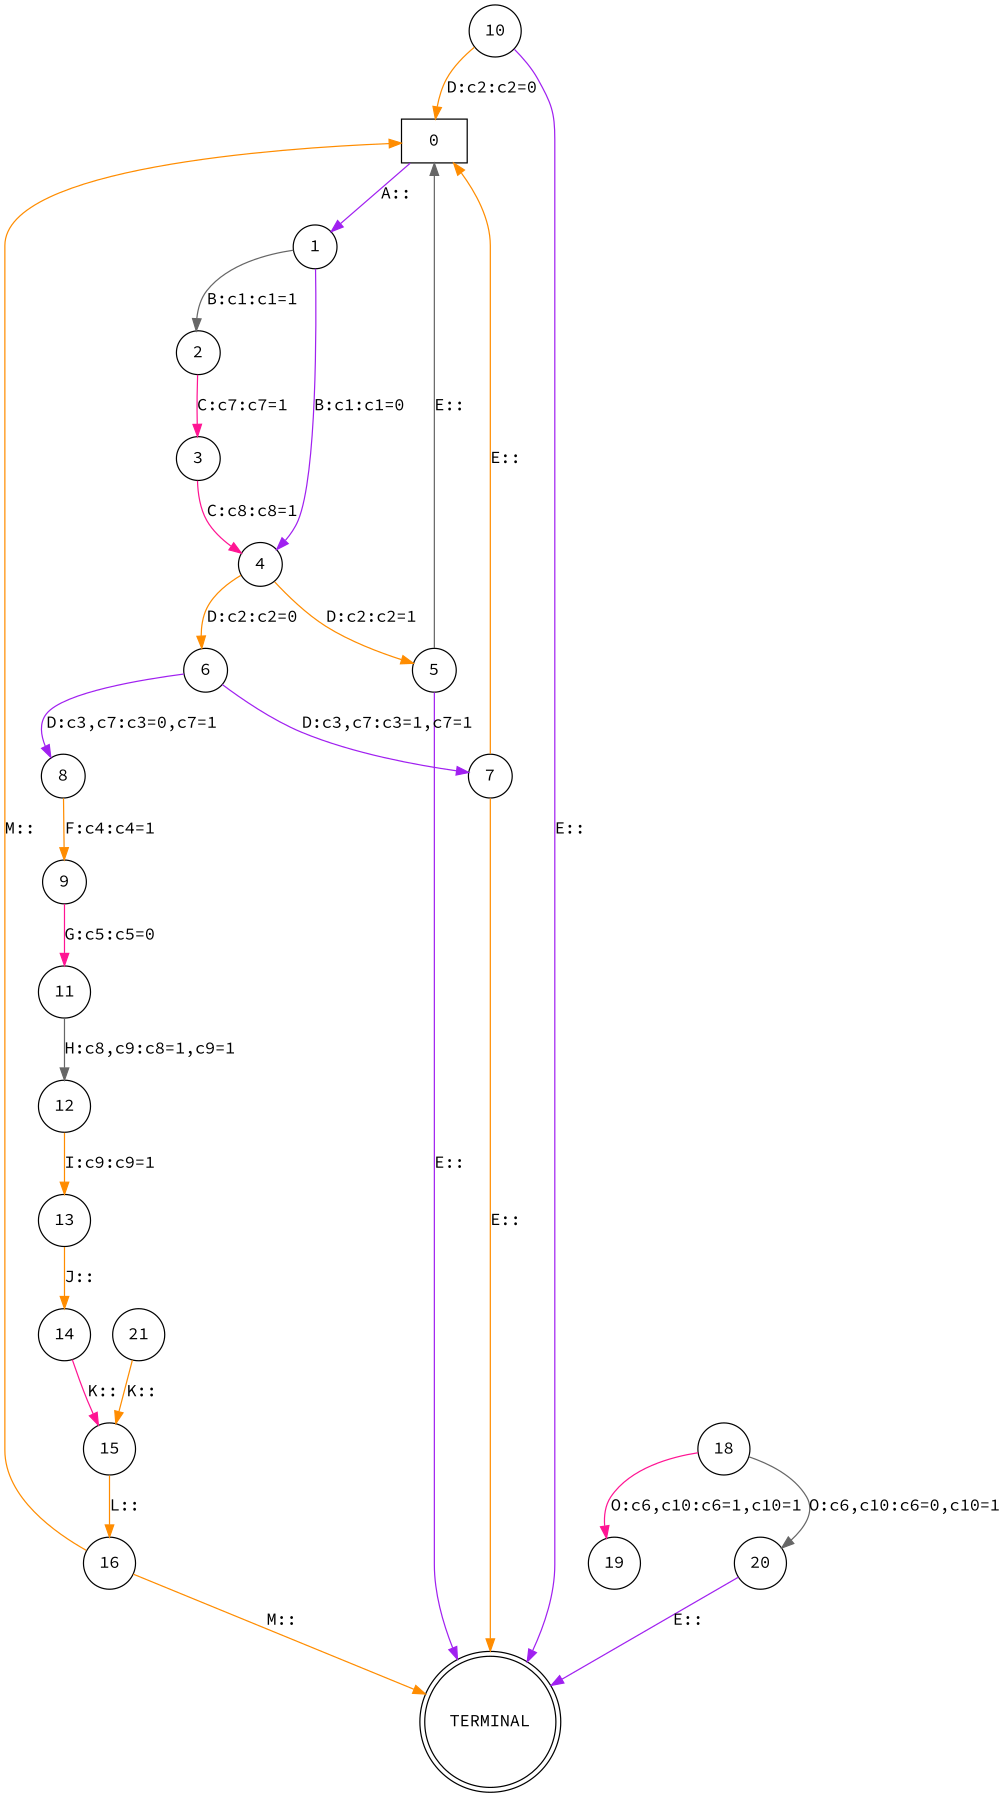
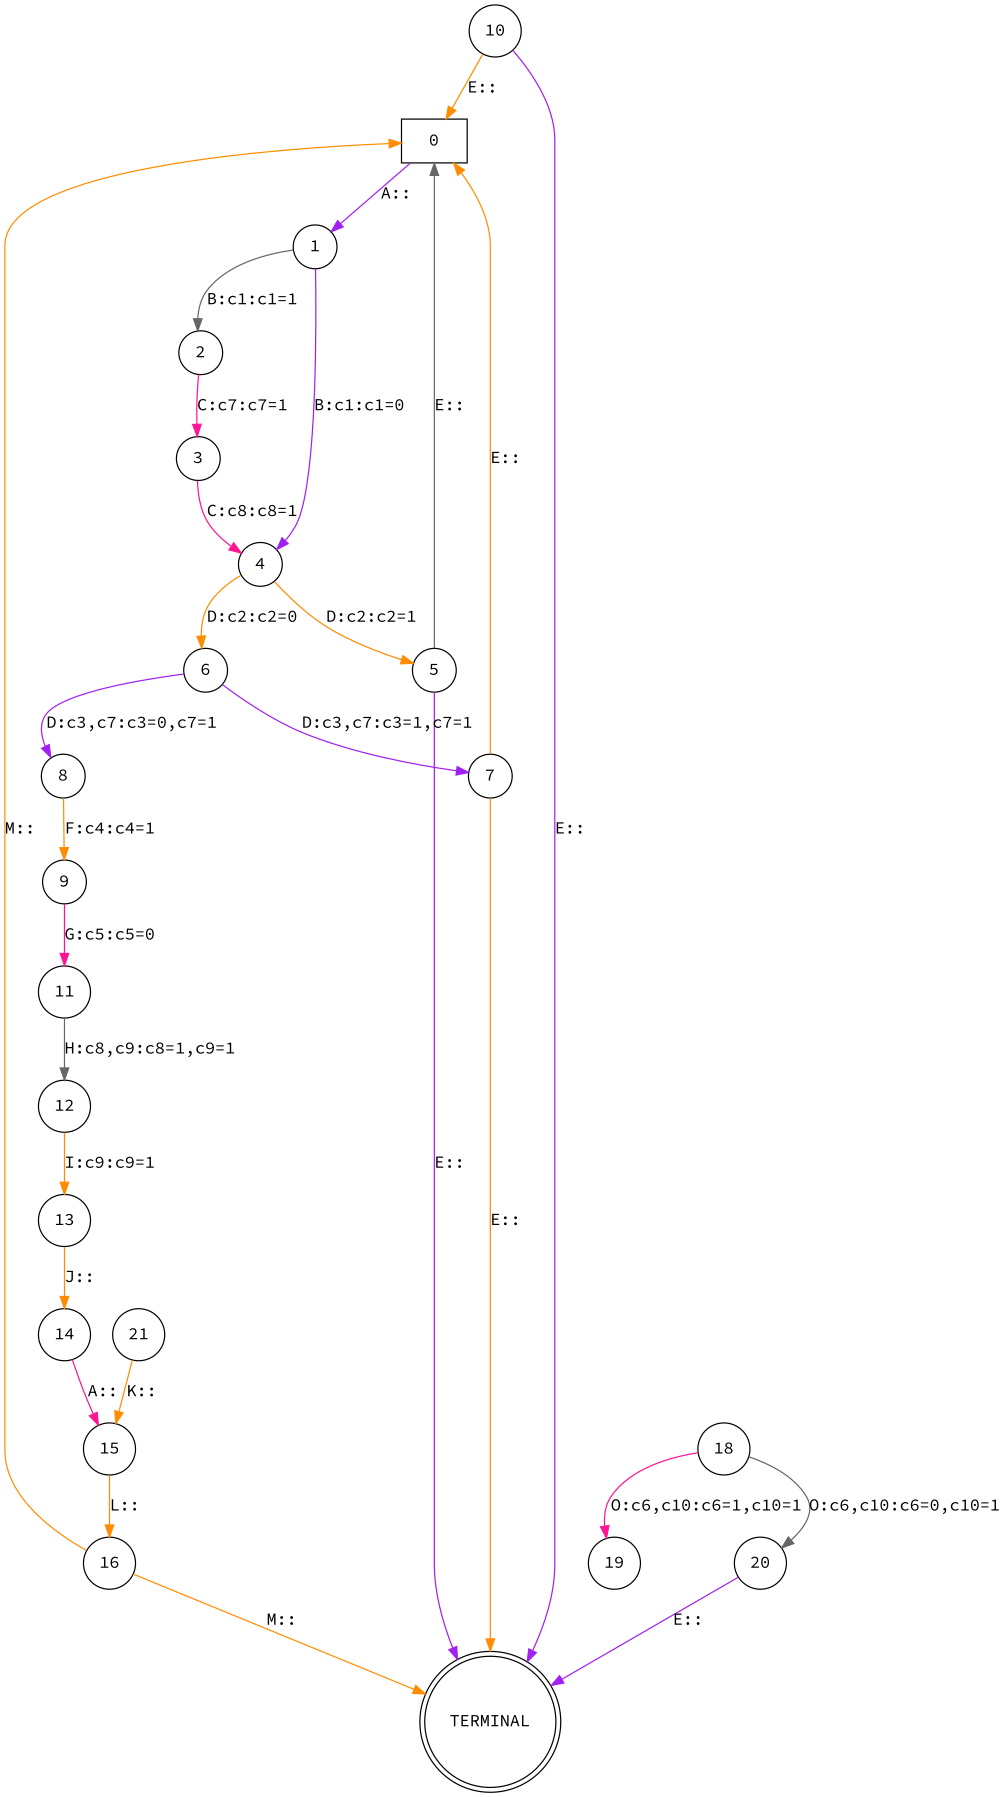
  strict digraph {
    fontname="Source Code Pro"
    node [attr="{}" fontname="Source Code Pro" shape=circle]
    edge [color=darkorange fontname="Source Code Pro" prob=0.5]
    n1 [label=0 shape=box]
    n2 [label=1]
    n3 [label=2]
    n4 [label=4]
    n5 [label=3]
    n6 [label=5]
    n7 [label=6]
    n8 [label=TERMINAL shape=doublecircle]
    n9 [label=7]
    n10 [label=8]
    n11 [label=9]
    n12 [label=11]
    n13 [label=10]
    n14 [label=12]
    n15 [label=13]
    n16 [label=14]
    n17 [label=15]
    n18 [label=16]
    n19 [label=18]
    n20 [label=19]
    n21 [label=20]
    n22 [label=21]
    n1 -> n2 [color=purple label="A::" prob=1]
    n2 -> n3 [color=gray40 label="B:c1:c1=1"]
    n2 -> n4 [color=purple label="B:c1:c1=0"]
    n3 -> n5 [color=deeppink label="C:c7:c7=1" prob=1]
    n4 -> n6 [label="D:c2:c2=1"]
    n4 -> n7 [label="D:c2:c2=0"]
    n5 -> n4 [color=deeppink label="C:c8:c8=1" prob=1]
    n6 -> n1 [color=gray40 label="E::"]
    n6 -> n8 [color=purple label="E::"]
    n7 -> n9 [color=purple label="D:c3,c7:c3=1,c7=1"]
    n7 -> n10 [color=purple label="D:c3,c7:c3=0,c7=1"]
    n9 -> n1 [label="E::" prob=0.1]
    n9 -> n8 [label="E::" prob=0.9]
    n10 -> n11 [label="F:c4:c4=1"]
    n11 -> n12 [color=deeppink label="G:c5:c5=0"]
    n12 -> n14 [color=gray40 label="H:c8,c9:c8=1,c9=1" prob=1]
-   n13 -> n1 [label="D:c2:c2=0"]
+   n13 -> n1 [label="E::"]
    n13 -> n8 [color=purple label="E::"]
    n14 -> n15 [label="I:c9:c9=1" prob=1]
    n15 -> n16 [label="J::" prob=1]
-   n16 -> n17 [color=deeppink label="K::" prob=1]
+   n16 -> n17 [color=deeppink label="A::" prob=1]
    n17 -> n18 [label="L::" prob=1]
    n18 -> n1 [label="M::"]
    n18 -> n8 [label="M::"]
    n19 -> n20 [color=deeppink label="O:c6,c10:c6=1,c10=1"]
    n19 -> n21 [color=gray40 label="O:c6,c10:c6=0,c10=1"]
    n21 -> n8 [color=purple label="E::" prob=1]
    n22 -> n17 [label="K::" prob=1]
  }
